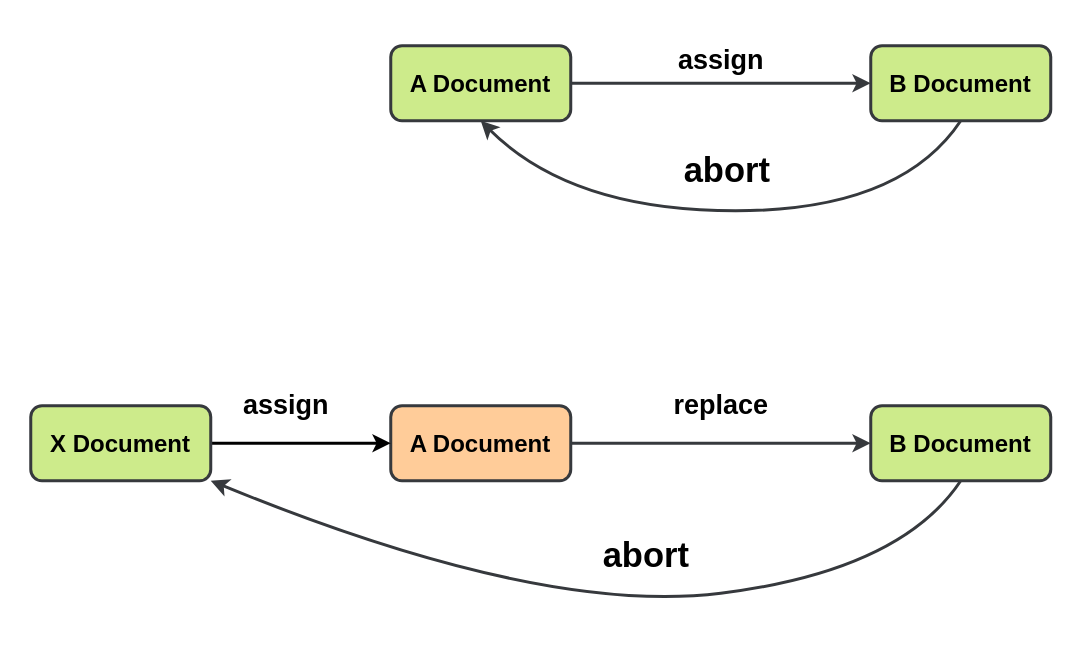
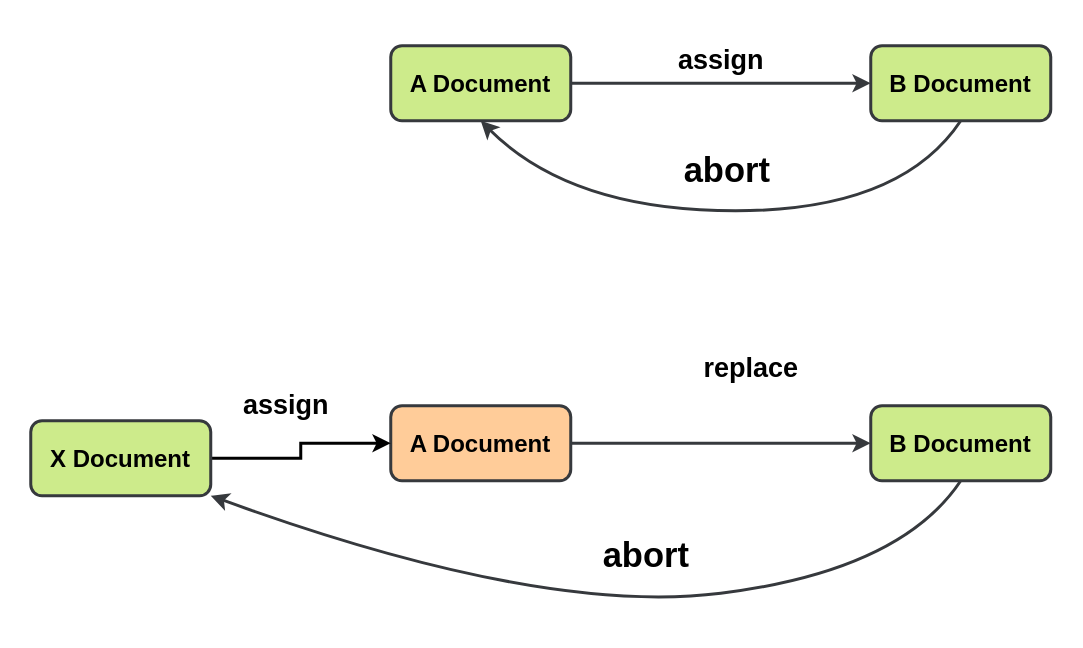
  <mxCell id="0" />
  <mxCell id="1" parent="0" />
  <mxCell id="2" style="edgeStyle=orthogonalEdgeStyle;rounded=1;orthogonalLoop=1;jettySize=auto;html=1;strokeWidth=2;fillColor=#cdeb8b;strokeColor=#36393d;shadow=0;entryX=0;entryY=0.5;entryDx=0;entryDy=0;" edge="1" parent="1" source="3" target="4"><mxGeometry relative="1" as="geometry"><mxPoint x="570" y="55" as="targetPoint" /></mxGeometry></mxCell>
  <mxCell id="3" value="&lt;b&gt;&lt;font style=&quot;font-size: 16px;&quot;&gt;A Document&lt;/font&gt;&lt;/b&gt;" style="rounded=1;whiteSpace=wrap;html=1;strokeWidth=2;fillColor=#cdeb8b;strokeColor=#36393d;shadow=0;" vertex="1" parent="1"><mxGeometry x="260" y="30" width="120" height="50" as="geometry" /></mxCell>
  <mxCell id="4" value="&lt;b&gt;&lt;font style=&quot;font-size: 16px;&quot;&gt;B Document&lt;/font&gt;&lt;/b&gt;" style="rounded=1;whiteSpace=wrap;html=1;strokeWidth=2;fillColor=#cdeb8b;strokeColor=#36393d;shadow=0;" vertex="1" parent="1"><mxGeometry x="580" y="30" width="120" height="50" as="geometry" /></mxCell>
  <mxCell id="5" value="&lt;b&gt;&lt;font style=&quot;font-size: 18px;&quot;&gt;assign&lt;/font&gt;&lt;/b&gt;" style="text;html=1;align=center;verticalAlign=middle;resizable=0;points=[];autosize=1;strokeColor=none;fillColor=none;" vertex="1" parent="1"><mxGeometry x="440" y="20" width="80" height="40" as="geometry" /></mxCell>
  <mxCell id="6" value="" style="curved=1;endArrow=classic;html=1;rounded=0;exitX=0.5;exitY=1;exitDx=0;exitDy=0;strokeWidth=2;fillColor=#cdeb8b;strokeColor=#36393d;" edge="1" parent="1" source="4"><mxGeometry width="50" height="50" relative="1" as="geometry"><mxPoint x="680" y="120" as="sourcePoint" /><mxPoint x="320" y="80" as="targetPoint" /><Array as="points"><mxPoint x="600" y="140" /><mxPoint x="380" y="140" /></Array></mxGeometry></mxCell>
  <mxCell id="7" value="&lt;b&gt;&lt;font style=&quot;font-size: 23px;&quot;&gt;abort&lt;/font&gt;&lt;/b&gt;" style="text;html=1;align=center;verticalAlign=middle;resizable=0;points=[];autosize=1;strokeColor=none;fillColor=none;" vertex="1" parent="1"><mxGeometry x="444" y="93" width="80" height="40" as="geometry" /></mxCell>
  <mxCell id="8" style="edgeStyle=orthogonalEdgeStyle;rounded=1;orthogonalLoop=1;jettySize=auto;html=1;strokeWidth=2;fillColor=#cdeb8b;strokeColor=#36393d;shadow=0;entryX=0;entryY=0.5;entryDx=0;entryDy=0;" edge="1" parent="1" source="9" target="10"><mxGeometry relative="1" as="geometry"><mxPoint x="570" y="295" as="targetPoint" /></mxGeometry></mxCell>
  <mxCell id="9" value="&lt;b&gt;&lt;font style=&quot;font-size: 16px;&quot;&gt;A Document&lt;/font&gt;&lt;/b&gt;" style="rounded=1;whiteSpace=wrap;html=1;strokeWidth=2;fillColor=#ffcc99;strokeColor=#36393d;shadow=0;" vertex="1" parent="1"><mxGeometry x="260" y="270" width="120" height="50" as="geometry" /></mxCell>
  <mxCell id="10" value="&lt;b&gt;&lt;font style=&quot;font-size: 16px;&quot;&gt;B Document&lt;/font&gt;&lt;/b&gt;" style="rounded=1;whiteSpace=wrap;html=1;strokeWidth=2;fillColor=#cdeb8b;strokeColor=#36393d;shadow=0;" vertex="1" parent="1"><mxGeometry x="580" y="270" width="120" height="50" as="geometry" /></mxCell>
  <mxCell id="11" value="&lt;b&gt;&lt;font style=&quot;font-size: 18px;&quot;&gt;assign&lt;/font&gt;&lt;/b&gt;" style="text;html=1;align=center;verticalAlign=middle;resizable=0;points=[];autosize=1;strokeColor=none;fillColor=none;" vertex="1" parent="1"><mxGeometry x="150" y="250" width="80" height="40" as="geometry" /></mxCell>
  <mxCell id="12" value="" style="curved=1;endArrow=classic;html=1;rounded=0;exitX=0.5;exitY=1;exitDx=0;exitDy=0;strokeWidth=2;fillColor=#cdeb8b;strokeColor=#36393d;entryX=1;entryY=1;entryDx=0;entryDy=0;" edge="1" parent="1" source="10" target="15"><mxGeometry width="50" height="50" relative="1" as="geometry"><mxPoint x="680" y="360" as="sourcePoint" /><mxPoint x="160" y="310" as="targetPoint" /><Array as="points"><mxPoint x="600" y="380" /><mxPoint x="360" y="410" /></Array></mxGeometry></mxCell>
  <mxCell id="13" value="&lt;b&gt;&lt;font style=&quot;font-size: 23px;&quot;&gt;abort&lt;/font&gt;&lt;/b&gt;" style="text;html=1;align=center;verticalAlign=middle;resizable=0;points=[];autosize=1;strokeColor=none;fillColor=none;" vertex="1" parent="1"><mxGeometry x="390" y="350" width="80" height="40" as="geometry" /></mxCell>
  <mxCell id="14" style="edgeStyle=orthogonalEdgeStyle;rounded=0;orthogonalLoop=1;jettySize=auto;html=1;strokeWidth=2;entryX=0;entryY=0.5;entryDx=0;entryDy=0;" edge="1" parent="1" source="15" target="9"><mxGeometry relative="1" as="geometry"><mxPoint x="250" y="295" as="targetPoint" /></mxGeometry></mxCell>
- <mxCell id="15" value="&lt;b&gt;&lt;font style=&quot;font-size: 16px;&quot;&gt;X Document&lt;/font&gt;&lt;/b&gt;" style="rounded=1;whiteSpace=wrap;html=1;strokeWidth=2;fillColor=#cdeb8b;strokeColor=#36393d;shadow=0;" vertex="1" parent="1"><mxGeometry x="20" y="270" width="120" height="50" as="geometry" /></mxCell>
- <mxCell id="16" value="&lt;span style=&quot;font-size: 18px;&quot;&gt;&lt;b&gt;replace&lt;/b&gt;&lt;/span&gt;" style="text;html=1;align=center;verticalAlign=middle;resizable=0;points=[];autosize=1;strokeColor=none;fillColor=none;" vertex="1" parent="1"><mxGeometry x="435" y="250" width="90" height="40" as="geometry" /></mxCell>
+ <mxCell id="15" value="&lt;b&gt;&lt;font style=&quot;font-size: 16px;&quot;&gt;X Document&lt;/font&gt;&lt;/b&gt;" style="rounded=1;whiteSpace=wrap;html=1;strokeWidth=2;fillColor=#cdeb8b;strokeColor=#36393d;shadow=0;" vertex="1" parent="1"><mxGeometry x="20" y="280" width="120" height="50" as="geometry" /></mxCell>
+ <mxCell id="16" value="&lt;span style=&quot;font-size: 18px;&quot;&gt;&lt;b&gt;replace&lt;/b&gt;&lt;/span&gt;" style="text;html=1;align=center;verticalAlign=middle;resizable=0;points=[];autosize=1;strokeColor=none;fillColor=none;" vertex="1" parent="1"><mxGeometry x="455" y="225" width="90" height="40" as="geometry" /></mxCell>
